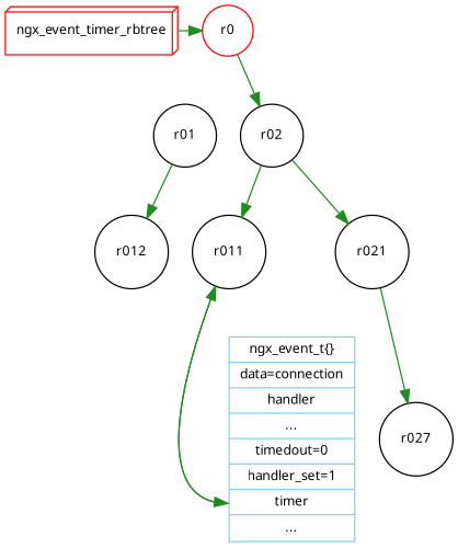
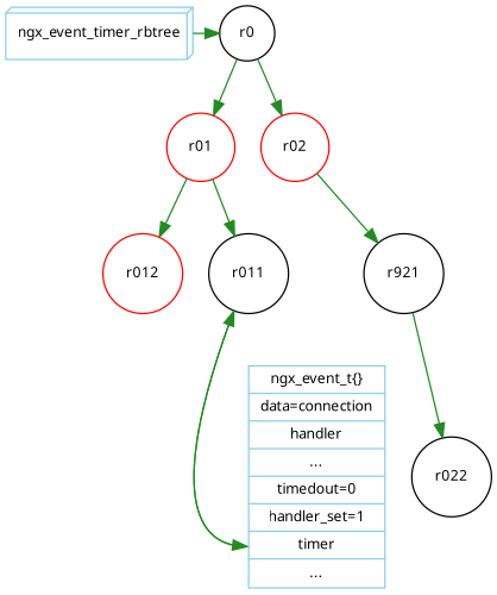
  digraph {
    rankdir=TB
    node [color=black fontname=Verdana fontsize=10 shape=circle group=a]
    edge [color=forestgreen fontname=Verdana fontsize=10]
-   ngx_event_timer_rbtree [color=red shape=box3d group=""]
-   r0 [color=red width=0.3]
-   r01 [width=0.3]
-   r02 [width=0.3]
+   ngx_event_timer_rbtree [color=skyblue shape=box3d group=""]
+   r0 [width=0.3]
+   r01 [color=red width=0.3]
+   r02 [color=red width=0.3]
    r011 [width=0.3]
-   r012 [width=0.3]
-   r021 [width=0.3]
+   r012 [color=red width=0.3]
+   r021 [width=0.3 label=r921]
    n8 [color=skyblue label="{<h>ngx_event_t\{\}|<d>data=connection|handler|...|timedout=0|handler_set=1|<timer>timer|...}" shape=record width=0.3]
-   r022 [width=0.3 label=r027]
+   r022 [width=0.3]
    subgraph sub_1 {
      rank=same
      ngx_event_timer_rbtree
      r0
    }
    ngx_event_timer_rbtree -> r0
+   r0 -> r01
    r0 -> r02
-   r02 -> r011
+   r01 -> r011
    r01 -> r012
    r02 -> r021
    r011 -> n8 [headport="timer:w"]
    r021 -> r022
    n8 -> r011 [tailport="timer:w"]
  }
